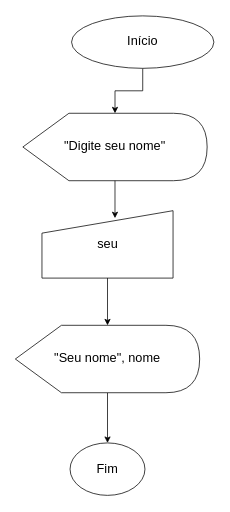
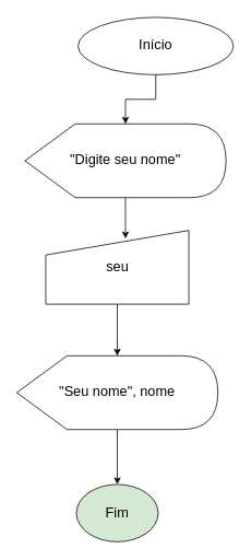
  <mxCell id="0" />
  <mxCell id="1" parent="0" />
  <mxCell id="2" value="" style="edgeStyle=orthogonalEdgeStyle;rounded=0;orthogonalLoop=1;jettySize=auto;html=1;" edge="1" parent="1" source="3" target="6"><mxGeometry relative="1" as="geometry" /></mxCell>
  <mxCell id="3" value="&lt;font style=&quot;font-size: 17px;&quot;&gt;Início&lt;/font&gt;" style="ellipse;whiteSpace=wrap;html=1;" vertex="1" parent="1"><mxGeometry x="95" y="20" width="190" height="70" as="geometry" /></mxCell>
  <mxCell id="4" style="edgeStyle=orthogonalEdgeStyle;rounded=0;orthogonalLoop=1;jettySize=auto;html=1;" edge="1" parent="1" source="5" target="8"><mxGeometry relative="1" as="geometry" /></mxCell>
  <mxCell id="5" value="&lt;font style=&quot;font-size: 17px;&quot;&gt;seu&lt;/font&gt;" style="shape=manualInput;whiteSpace=wrap;html=1;" vertex="1" parent="1"><mxGeometry x="55.5" y="280" width="175" height="90" as="geometry" /></mxCell>
  <mxCell id="6" value="&lt;font style=&quot;font-size: 17px;&quot;&gt;&quot;Digite seu nome&quot;&lt;/font&gt;" style="shape=display;whiteSpace=wrap;html=1;" vertex="1" parent="1"><mxGeometry x="30" y="150" width="246" height="90" as="geometry" /></mxCell>
  <mxCell id="7" style="edgeStyle=orthogonalEdgeStyle;rounded=0;orthogonalLoop=1;jettySize=auto;html=1;entryX=0.5;entryY=0;entryDx=0;entryDy=0;" edge="1" parent="1" source="8" target="9"><mxGeometry relative="1" as="geometry" /></mxCell>
  <mxCell id="8" value="&lt;font style=&quot;font-size: 17px;&quot;&gt;&quot;Seu nome&quot;, nome&lt;/font&gt;" style="shape=display;whiteSpace=wrap;html=1;" vertex="1" parent="1"><mxGeometry x="20" y="433" width="246" height="90" as="geometry" /></mxCell>
- <mxCell id="9" value="&lt;font style=&quot;font-size: 17px;&quot;&gt;Fim&lt;/font&gt;" style="ellipse;whiteSpace=wrap;html=1;" vertex="1" parent="1"><mxGeometry x="93" y="590" width="100" height="70" as="geometry" /></mxCell>
+ <mxCell id="9" value="&lt;font style=&quot;font-size: 17px;&quot;&gt;Fim&lt;/font&gt;" style="ellipse;whiteSpace=wrap;html=1;fillColor=#d5e8d4;" vertex="1" parent="1"><mxGeometry x="93" y="590" width="100" height="70" as="geometry" /></mxCell>
  <mxCell id="10" style="edgeStyle=orthogonalEdgeStyle;rounded=0;orthogonalLoop=1;jettySize=auto;html=1;entryX=0.557;entryY=0.111;entryDx=0;entryDy=0;entryPerimeter=0;" edge="1" parent="1" source="6" target="5"><mxGeometry relative="1" as="geometry" /></mxCell>
